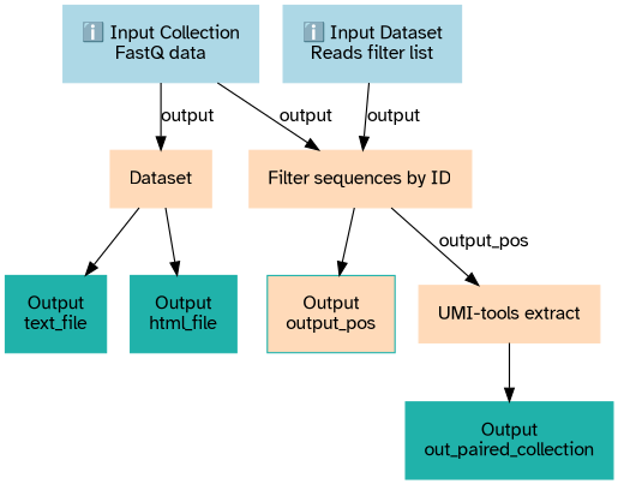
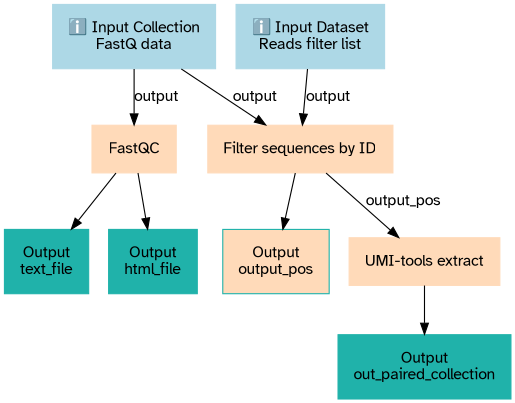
  digraph {
    node [color=lightseagreen fontname="Atkinson Hyperlegible" margin="0.2,0.2" shape=box style=filled]
    edge [fontname="Atkinson Hyperlegible"]
    n1 [color=lightblue label="ℹ️ Input Collection\nFastQ data"]
-   n2 [color=peachpuff label=Dataset]
+   n2 [color=peachpuff label=FastQC]
    n3 [color=peachpuff label="Filter sequences by ID"]
    n4 [label="Output\ntext_file"]
    n5 [label="Output\nhtml_file"]
    n6 [fillcolor=peachpuff label="Output\noutput_pos"]
    n7 [color=peachpuff label="UMI-tools extract"]
    n8 [color=lightblue label="ℹ️ Input Dataset\nReads filter list"]
    n9 [label="Output\nout_paired_collection"]
    n1 -> n2 [label=output]
    n1 -> n3 [label=output]
    n2 -> n4
    n2 -> n5
    n3 -> n6
    n3 -> n7 [label=output_pos]
    n7 -> n9
    n8 -> n3 [label=output]
  }
